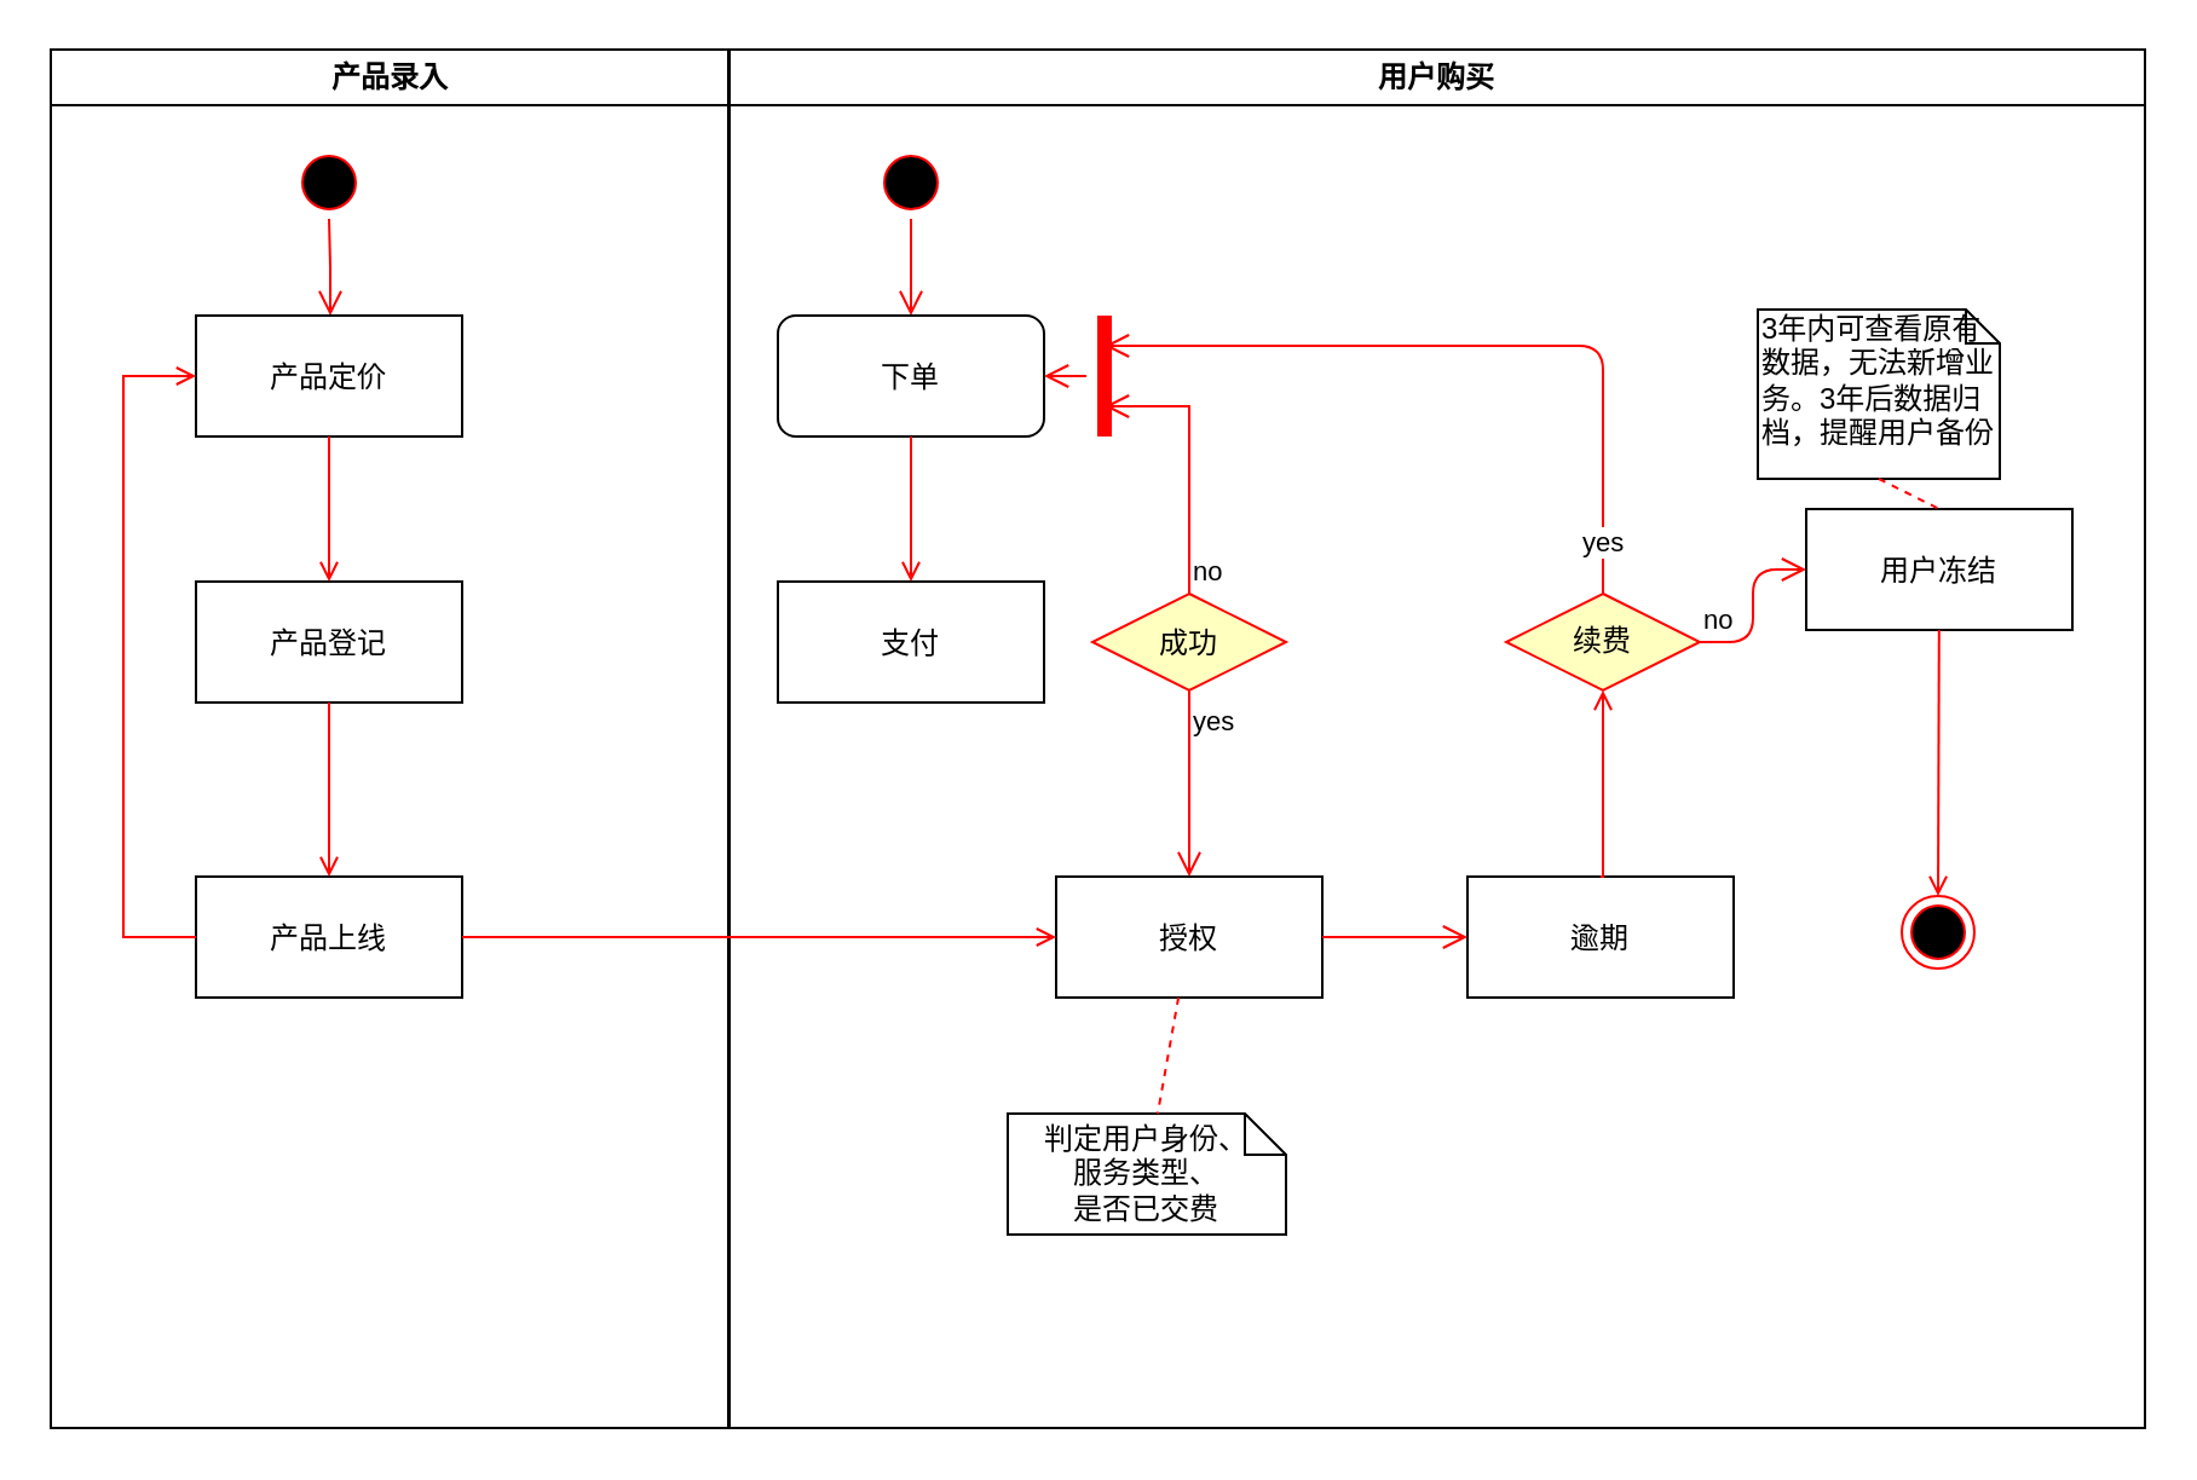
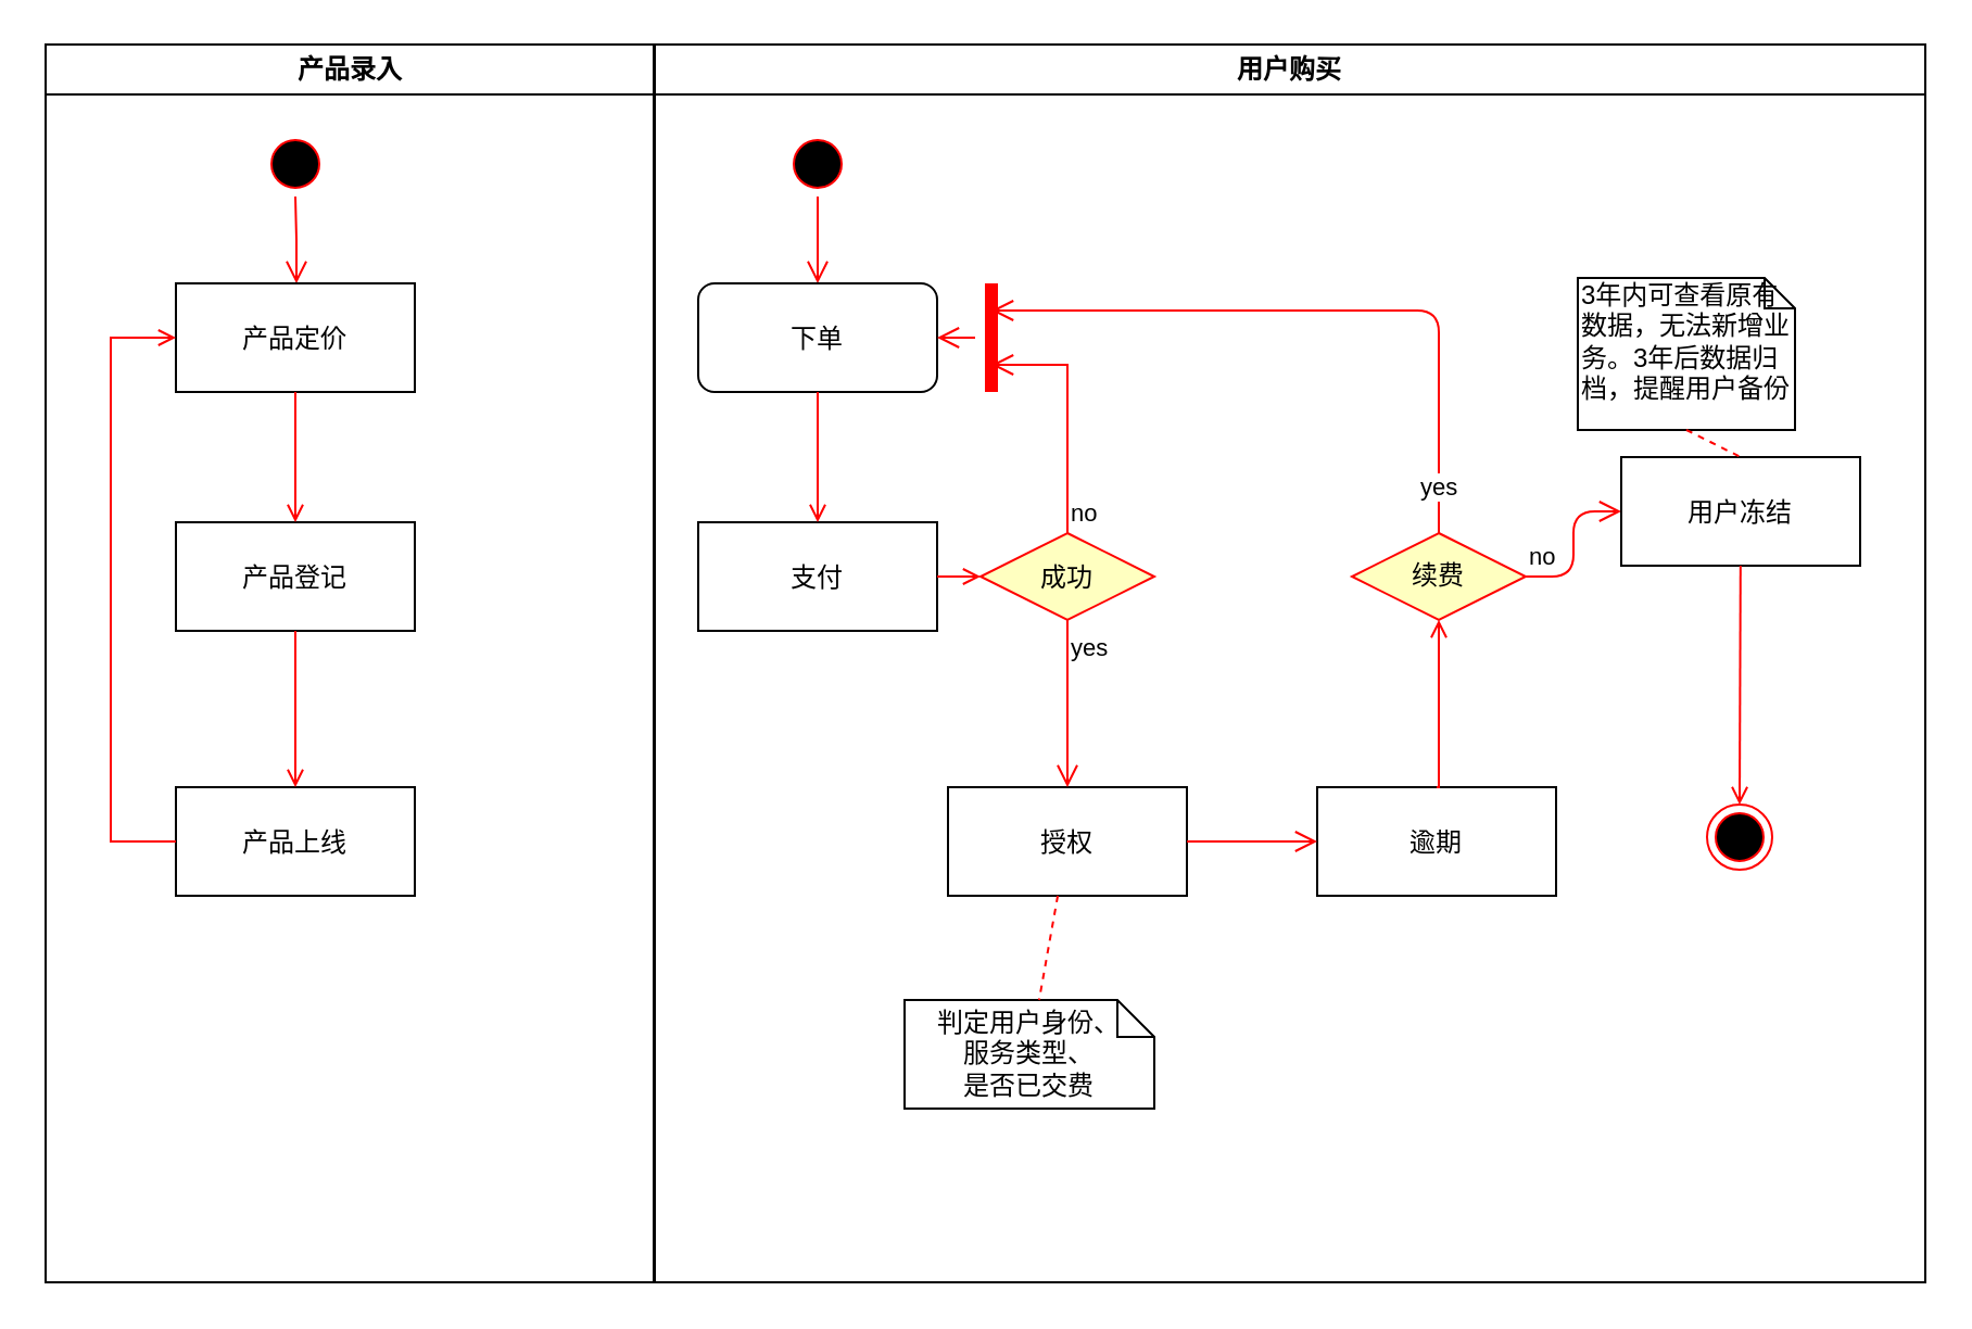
  <mxCell id="0" />
  <mxCell id="1" parent="0" />
  <mxCell id="2" value="产品录入" style="swimlane;whiteSpace=wrap" parent="1" vertex="1"><mxGeometry x="20.5" y="20" width="280" height="570" as="geometry" /></mxCell>
  <mxCell id="3" value="" style="ellipse;shape=startState;fillColor=#000000;strokeColor=#ff0000;" parent="2" vertex="1"><mxGeometry x="100" y="40" width="30" height="30" as="geometry" /></mxCell>
  <mxCell id="4" value="" style="edgeStyle=elbowEdgeStyle;elbow=horizontal;verticalAlign=bottom;endArrow=open;endSize=8;strokeColor=#FF0000;endFill=1;rounded=0" parent="2" source="3" target="5" edge="1"><mxGeometry x="100" y="40" as="geometry"><mxPoint x="115" y="110" as="targetPoint" /></mxGeometry></mxCell>
  <mxCell id="5" value="产品定价" style="" parent="2" vertex="1"><mxGeometry x="60" y="110" width="110" height="50" as="geometry" /></mxCell>
  <mxCell id="6" value="产品登记" style="" parent="2" vertex="1"><mxGeometry x="60" y="220" width="110" height="50" as="geometry" /></mxCell>
  <mxCell id="7" value="" style="endArrow=open;strokeColor=#FF0000;endFill=1;rounded=0" parent="2" source="5" target="6" edge="1"><mxGeometry relative="1" as="geometry" /></mxCell>
  <mxCell id="8" value="产品上线" style="" parent="2" vertex="1"><mxGeometry x="60" y="342" width="110" height="50" as="geometry" /></mxCell>
  <mxCell id="9" value="" style="endArrow=open;strokeColor=#FF0000;endFill=1;rounded=0" parent="2" source="6" target="8" edge="1"><mxGeometry relative="1" as="geometry" /></mxCell>
  <mxCell id="10" value="" style="edgeStyle=elbowEdgeStyle;elbow=horizontal;strokeColor=#FF0000;endArrow=open;endFill=1;rounded=0" parent="2" source="8" target="5" edge="1"><mxGeometry width="100" height="100" relative="1" as="geometry"><mxPoint x="160" y="290" as="sourcePoint" /><mxPoint x="260" y="190" as="targetPoint" /><Array as="points"><mxPoint x="30" y="250" /></Array></mxGeometry></mxCell>
  <mxCell id="11" value="用户购买" style="swimlane;whiteSpace=wrap;startSize=23;" parent="1" vertex="1"><mxGeometry x="301" y="20" width="585" height="570" as="geometry" /></mxCell>
  <mxCell id="12" value="" style="ellipse;shape=startState;fillColor=#000000;strokeColor=#ff0000;" parent="11" vertex="1"><mxGeometry x="60" y="40" width="30" height="30" as="geometry" /></mxCell>
  <mxCell id="13" value="" style="edgeStyle=elbowEdgeStyle;elbow=horizontal;verticalAlign=bottom;endArrow=open;endSize=8;strokeColor=#FF0000;endFill=1;rounded=0" parent="11" source="12" target="14" edge="1"><mxGeometry x="40" y="20" as="geometry"><mxPoint x="55" y="90" as="targetPoint" /></mxGeometry></mxCell>
  <mxCell id="14" value="下单" style="rounded=1;" parent="11" vertex="1"><mxGeometry x="20" y="110" width="110" height="50" as="geometry" /></mxCell>
  <mxCell id="15" value="支付" style="" parent="11" vertex="1"><mxGeometry x="20" y="220" width="110" height="50" as="geometry" /></mxCell>
  <mxCell id="16" value="" style="endArrow=open;strokeColor=#FF0000;endFill=1;rounded=0" parent="11" source="14" target="15" edge="1"><mxGeometry relative="1" as="geometry" /></mxCell>
  <mxCell id="17" value="授权" style="" parent="11" vertex="1"><mxGeometry x="135" y="342" width="110" height="50" as="geometry" /></mxCell>
  <mxCell id="18" value="成功" style="rhombus;fillColor=#ffffc0;strokeColor=#ff0000;" parent="11" vertex="1"><mxGeometry x="150" y="225" width="80" height="40" as="geometry" /></mxCell>
  <mxCell id="19" value="no" style="edgeStyle=elbowEdgeStyle;elbow=horizontal;align=left;verticalAlign=bottom;endArrow=open;endSize=8;strokeColor=#FF0000;exitX=0.5;exitY=0;endFill=1;rounded=0;entryX=0.75;entryY=0.5;entryPerimeter=0" parent="11" source="18" target="22" edge="1"><mxGeometry x="-1" relative="1" as="geometry"><mxPoint x="160" y="150" as="targetPoint" /><Array as="points"><mxPoint x="190" y="180" /></Array></mxGeometry></mxCell>
  <mxCell id="20" value="yes" style="edgeStyle=elbowEdgeStyle;elbow=horizontal;align=left;verticalAlign=top;endArrow=open;endSize=8;strokeColor=#FF0000;endFill=1;rounded=0;entryX=0.5;entryY=0;entryDx=0;entryDy=0;" parent="11" source="18" target="17" edge="1"><mxGeometry x="-1" relative="1" as="geometry"><mxPoint x="190" y="305" as="targetPoint" /></mxGeometry></mxCell>
+ <mxCell id="21" value="" style="endArrow=open;strokeColor=#FF0000;endFill=1;rounded=0" parent="11" source="15" target="18" edge="1"><mxGeometry relative="1" as="geometry" /></mxCell>
  <mxCell id="22" value="" style="shape=line;strokeWidth=6;strokeColor=#ff0000;rotation=90" parent="11" vertex="1"><mxGeometry x="130" y="127.5" width="50" height="15" as="geometry" /></mxCell>
  <mxCell id="23" value="" style="edgeStyle=elbowEdgeStyle;elbow=horizontal;verticalAlign=bottom;endArrow=open;endSize=8;strokeColor=#FF0000;endFill=1;rounded=0" parent="11" source="22" target="14" edge="1"><mxGeometry x="130" y="90" as="geometry"><mxPoint x="230" y="140" as="targetPoint" /></mxGeometry></mxCell>
  <mxCell id="24" value="逾期" style="" parent="11" vertex="1"><mxGeometry x="305" y="342" width="110" height="50" as="geometry" /></mxCell>
  <mxCell id="25" value="判定用户身份、&#10;服务类型、&#10;是否已交费" style="shape=note;whiteSpace=wrap;size=17" parent="11" vertex="1"><mxGeometry x="115" y="440" width="115" height="50" as="geometry" /></mxCell>
  <mxCell id="26" value="" style="endArrow=none;strokeColor=#FF0000;endFill=0;rounded=0;dashed=1" parent="11" source="17" target="25" edge="1"><mxGeometry relative="1" as="geometry" /></mxCell>
  <mxCell id="27" value="" style="edgeStyle=elbowEdgeStyle;elbow=horizontal;entryX=0.5;entryY=1;strokeColor=#FF0000;endArrow=open;endFill=1;rounded=0;exitX=0.5;exitY=0;exitDx=0;exitDy=0;entryDx=0;entryDy=0;" parent="11" source="24" target="28" edge="1"><mxGeometry width="100" height="100" relative="1" as="geometry"><mxPoint x="60" y="480" as="sourcePoint" /><mxPoint x="375" y="433" as="targetPoint" /><Array as="points" /></mxGeometry></mxCell>
  <mxCell id="28" value="续费" style="rhombus;whiteSpace=wrap;html=1;fillColor=#ffffc0;strokeColor=#ff0000;" vertex="1" parent="11"><mxGeometry x="321" y="225" width="80" height="40" as="geometry" /></mxCell>
  <mxCell id="29" value="no" style="edgeStyle=orthogonalEdgeStyle;html=1;align=left;verticalAlign=bottom;endArrow=open;endSize=8;strokeColor=#ff0000;entryX=0;entryY=0.5;entryDx=0;entryDy=0;" edge="1" source="28" parent="11" target="32"><mxGeometry x="-1" relative="1" as="geometry"><mxPoint x="425" y="453" as="targetPoint" /></mxGeometry></mxCell>
  <mxCell id="30" value="yes" style="edgeStyle=orthogonalEdgeStyle;html=1;align=left;verticalAlign=top;endArrow=open;endSize=8;strokeColor=#ff0000;entryX=0.25;entryY=0.5;entryDx=0;entryDy=0;entryPerimeter=0;exitX=0.5;exitY=0;exitDx=0;exitDy=0;" edge="1" source="28" parent="11" target="22"><mxGeometry x="-0.777" y="10" relative="1" as="geometry"><mxPoint x="265" y="142" as="targetPoint" /><mxPoint x="315" y="152" as="sourcePoint" /><Array as="points"><mxPoint x="361" y="123" /></Array><mxPoint as="offset" /></mxGeometry></mxCell>
  <mxCell id="31" value="" style="edgeStyle=orthogonalEdgeStyle;html=1;verticalAlign=bottom;endArrow=open;endSize=8;strokeColor=#ff0000;exitX=1;exitY=0.5;exitDx=0;exitDy=0;entryX=0;entryY=0.5;entryDx=0;entryDy=0;" edge="1" source="17" parent="11" target="24"><mxGeometry relative="1" as="geometry"><mxPoint x="305" y="540" as="targetPoint" /><mxPoint x="305" y="470" as="sourcePoint" /></mxGeometry></mxCell>
  <mxCell id="32" value="用户冻结" style="" parent="11" vertex="1"><mxGeometry x="445" y="190" width="110" height="50" as="geometry" /></mxCell>
  <mxCell id="33" value="" style="ellipse;shape=endState;fillColor=#000000;strokeColor=#ff0000" parent="11" vertex="1"><mxGeometry x="484.5" y="350" width="30" height="30" as="geometry" /></mxCell>
  <mxCell id="34" value="" style="endArrow=open;strokeColor=#FF0000;endFill=1;rounded=0" parent="11" source="32" target="33" edge="1"><mxGeometry relative="1" as="geometry" /></mxCell>
  <mxCell id="35" value="3年内可查看原有数据，无法新增业务。3年后数据归档，提醒用户备份" style="shape=note;whiteSpace=wrap;html=1;size=14;verticalAlign=top;align=left;spacingTop=-6;" vertex="1" parent="11"><mxGeometry x="425" y="107.5" width="100" height="70" as="geometry" /></mxCell>
  <mxCell id="36" value="" style="endArrow=none;strokeColor=#FF0000;endFill=0;rounded=0;dashed=1;entryX=0.5;entryY=0;entryDx=0;entryDy=0;exitX=0.5;exitY=1;exitDx=0;exitDy=0;exitPerimeter=0;" edge="1" parent="11" source="35" target="32"><mxGeometry relative="1" as="geometry"><mxPoint x="195.536" y="402" as="sourcePoint" /><mxPoint x="186.964" y="450" as="targetPoint" /><Array as="points" /></mxGeometry></mxCell>
- <mxCell id="37" value="" style="endArrow=open;strokeColor=#FF0000;endFill=1;rounded=0" parent="1" source="8" target="17" edge="1"><mxGeometry relative="1" as="geometry" /></mxCell>
